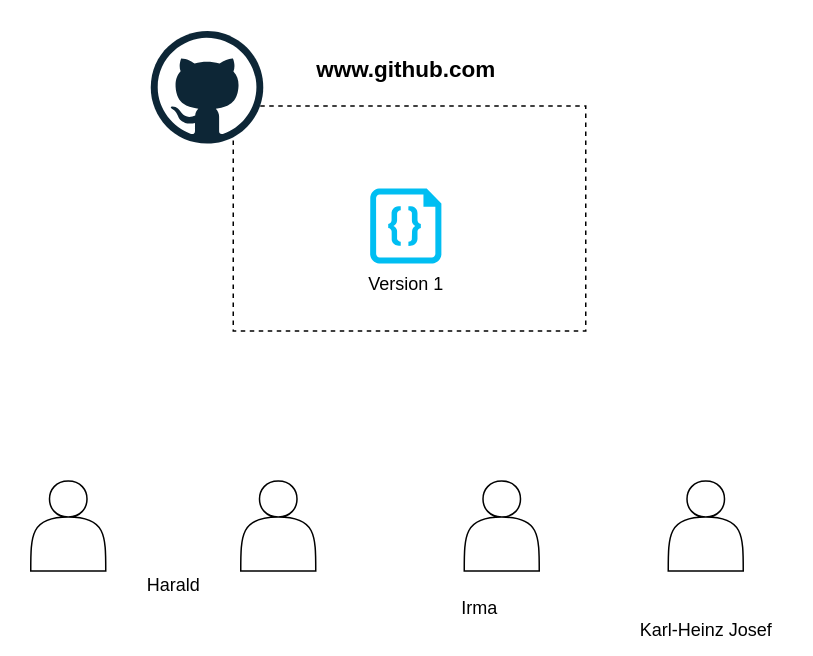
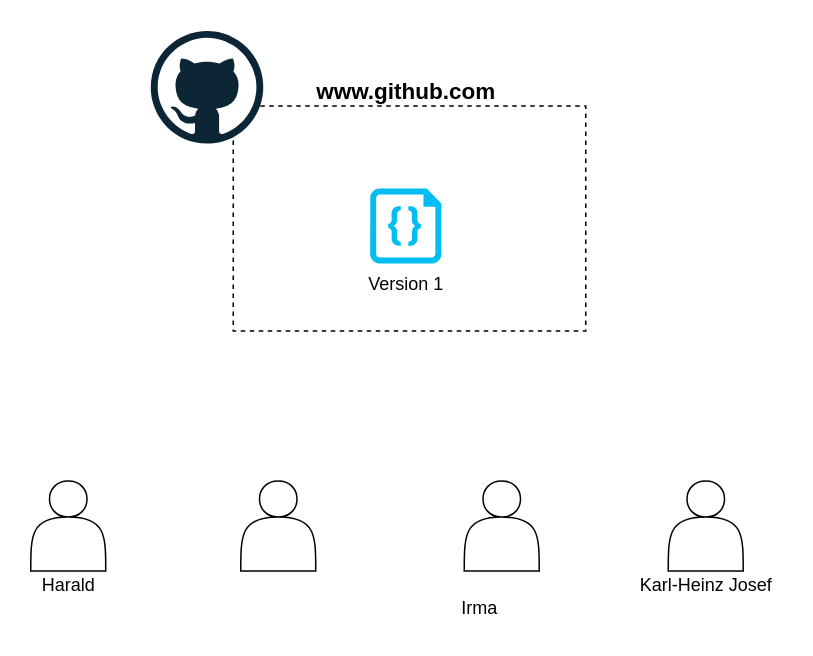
  <mxCell id="0" />
  <mxCell id="1" parent="0" />
  <mxCell id="2" value="" style="rounded=0;whiteSpace=wrap;html=1;dashed=1;fillColor=none;" vertex="1" parent="1"><mxGeometry x="155" y="70" width="235" height="150" as="geometry" /></mxCell>
  <mxCell id="3" value="" style="shape=actor;whiteSpace=wrap;html=1;" parent="1" vertex="1"><mxGeometry x="20" y="320" width="50" height="60" as="geometry" /></mxCell>
  <mxCell id="4" value="" style="shape=actor;whiteSpace=wrap;html=1;" parent="1" vertex="1"><mxGeometry x="445" y="320" width="50" height="60" as="geometry" /></mxCell>
  <mxCell id="5" value="" style="shape=actor;whiteSpace=wrap;html=1;" parent="1" vertex="1"><mxGeometry x="309" y="320" width="50" height="60" as="geometry" /></mxCell>
  <mxCell id="6" value="" style="shape=actor;whiteSpace=wrap;html=1;" parent="1" vertex="1"><mxGeometry x="160" y="320" width="50" height="60" as="geometry" /></mxCell>
- <mxCell id="7" value="Harald" style="text;html=1;align=center;verticalAlign=middle;resizable=0;points=[];autosize=1;" parent="1" vertex="1"><mxGeometry x="90" y="380" width="50" height="20" as="geometry" /></mxCell>
- <mxCell id="8" value="Karl-Heinz Josef" style="text;html=1;align=center;verticalAlign=middle;resizable=0;points=[];autosize=1;" parent="1" vertex="1"><mxGeometry x="420" y="410" width="100" height="20" as="geometry" /></mxCell>
+ <mxCell id="7" value="Harald" style="text;html=1;align=center;verticalAlign=middle;resizable=0;points=[];autosize=1;" parent="1" vertex="1"><mxGeometry x="20" y="380" width="50" height="20" as="geometry" /></mxCell>
+ <mxCell id="8" value="Karl-Heinz Josef" style="text;html=1;align=center;verticalAlign=middle;resizable=0;points=[];autosize=1;" parent="1" vertex="1"><mxGeometry x="420" y="380" width="100" height="20" as="geometry" /></mxCell>
  <mxCell id="9" value="Irma" style="text;html=1;align=center;verticalAlign=middle;resizable=0;points=[];autosize=1;" parent="1" vertex="1"><mxGeometry x="299" y="395" width="40" height="20" as="geometry" /></mxCell>
  <mxCell id="10" value="Version 1" style="verticalLabelPosition=bottom;html=1;verticalAlign=top;align=center;strokeColor=none;fillColor=#00BEF2;shape=mxgraph.azure.code_file;pointerEvents=1;" parent="1" vertex="1"><mxGeometry x="246.25" y="125" width="47.5" height="50" as="geometry" /></mxCell>
  <mxCell id="11" value="" style="dashed=0;outlineConnect=0;html=1;align=center;labelPosition=center;verticalLabelPosition=bottom;verticalAlign=top;shape=mxgraph.weblogos.github;strokeColor=#F19C99;fillColor=#82B366;" vertex="1" parent="1"><mxGeometry x="100" y="20" width="75" height="75" as="geometry" /></mxCell>
- <mxCell id="12" value="www.github.com" style="text;html=1;align=center;verticalAlign=middle;resizable=0;points=[];autosize=1;fontStyle=1;fontSize=15;" vertex="1" parent="1"><mxGeometry x="205" y="35" width="130" height="20" as="geometry" /></mxCell>
+ <mxCell id="12" value="www.github.com" style="text;html=1;align=center;verticalAlign=middle;resizable=0;points=[];autosize=1;fontStyle=1;fontSize=15;" vertex="1" parent="1"><mxGeometry x="205" y="50" width="130" height="20" as="geometry" /></mxCell>
